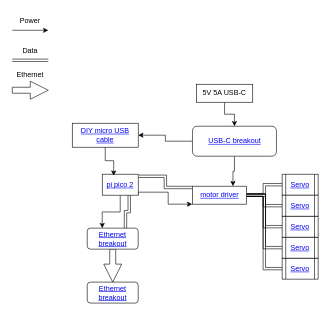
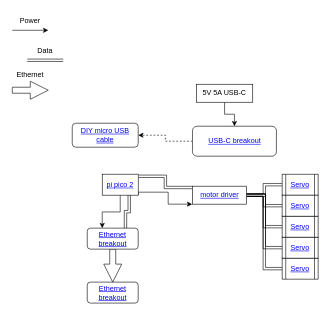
  <mxCell id="0" />
  <mxCell id="1" parent="0" />
  <mxCell id="2" style="edgeStyle=orthogonalEdgeStyle;rounded=0;orthogonalLoop=1;jettySize=auto;html=1;entryX=0.5;entryY=0;entryDx=0;entryDy=0;" parent="1" source="3" target="6" edge="1"><mxGeometry relative="1" as="geometry" /></mxCell>
  <mxCell id="3" value="5V 5A USB-C" style="whiteSpace=wrap;html=1;rounded=0;" parent="1" vertex="1"><mxGeometry x="327" y="140" width="94" height="30" as="geometry" /></mxCell>
- <mxCell id="4" style="edgeStyle=orthogonalEdgeStyle;rounded=0;orthogonalLoop=1;jettySize=auto;html=1;exitX=0;exitY=0.5;exitDx=0;exitDy=0;" parent="1" source="6" target="7" edge="1"><mxGeometry relative="1" as="geometry" /></mxCell>
- <mxCell id="5" style="edgeStyle=orthogonalEdgeStyle;rounded=0;orthogonalLoop=1;jettySize=auto;html=1;entryX=0.75;entryY=0;entryDx=0;entryDy=0;" parent="1" source="6" target="18" edge="1"><mxGeometry relative="1" as="geometry" /></mxCell>
+ <mxCell id="4" style="edgeStyle=orthogonalEdgeStyle;rounded=0;orthogonalLoop=1;jettySize=auto;html=1;exitX=0;exitY=0.5;exitDx=0;exitDy=0;dashed=1;" parent="1" source="6" target="7" edge="1"><mxGeometry relative="1" as="geometry" /></mxCell>
  <mxCell id="6" value="&lt;a href=&quot;https://thepihut.com/products/pololu-usb-2-0-type-c-connector-breakout-board-usb07b&quot;&gt;USB-C breakout&lt;/a&gt;" style="rounded=1;whiteSpace=wrap;html=1;" parent="1" vertex="1"><mxGeometry x="320.5" y="210" width="140" height="50" as="geometry" /></mxCell>
- <mxCell id="7" value="&lt;a href=&quot;https://thepihut.com/products/usb-diy-slim-connector-shell-microb-plug&quot;&gt;DIY micro USB cable&lt;/a&gt;" style="whiteSpace=wrap;html=1;rounded=0;" parent="1" vertex="1"><mxGeometry x="120" y="205" width="110" height="40" as="geometry" /></mxCell>
+ <mxCell id="7" value="&lt;a href=&quot;https://thepihut.com/products/usb-diy-slim-connector-shell-microb-plug&quot;&gt;DIY micro USB cable&lt;/a&gt;" style="rounded=1;whiteSpace=wrap;html=1;" parent="1" vertex="1"><mxGeometry x="120" y="205" width="110" height="40" as="geometry" /></mxCell>
  <mxCell id="8" value="" style="edgeStyle=orthogonalEdgeStyle;rounded=0;orthogonalLoop=1;jettySize=auto;html=1;shape=link;exitX=1.02;exitY=0.1;exitDx=0;exitDy=0;exitPerimeter=0;entryX=-0.008;entryY=0.074;entryDx=0;entryDy=0;entryPerimeter=0;" parent="1" source="11" target="18" edge="1"><mxGeometry relative="1" as="geometry" /></mxCell>
  <mxCell id="9" style="edgeStyle=orthogonalEdgeStyle;rounded=0;orthogonalLoop=1;jettySize=auto;html=1;exitX=1;exitY=1;exitDx=0;exitDy=0;" parent="1" source="11" edge="1"><mxGeometry relative="1" as="geometry"><mxPoint x="320" y="340" as="targetPoint" /><Array as="points"><mxPoint x="230" y="320" /><mxPoint x="280" y="320" /><mxPoint x="280" y="340" /></Array></mxGeometry></mxCell>
  <mxCell id="10" style="edgeStyle=orthogonalEdgeStyle;rounded=0;orthogonalLoop=1;jettySize=auto;html=1;" edge="1" parent="1" source="11" target="30"><mxGeometry relative="1" as="geometry"><Array as="points"><mxPoint x="200" y="353" /><mxPoint x="170" y="353" /></Array></mxGeometry></mxCell>
  <mxCell id="11" value="&lt;a href=&quot;https://thepihut.com/products/raspberry-pi-pico-2&quot;&gt;pi pico 2&lt;/a&gt;" style="rounded=0;whiteSpace=wrap;html=1;rotation=0;" parent="1" vertex="1"><mxGeometry x="170" y="290" width="60" height="35" as="geometry" /></mxCell>
- <mxCell id="12" style="edgeStyle=orthogonalEdgeStyle;rounded=0;orthogonalLoop=1;jettySize=auto;html=1;entryX=0.318;entryY=0.071;entryDx=0;entryDy=0;entryPerimeter=0;" parent="1" source="7" target="11" edge="1"><mxGeometry relative="1" as="geometry" /></mxCell>
  <mxCell id="13" value="" style="edgeStyle=orthogonalEdgeStyle;rounded=0;orthogonalLoop=1;jettySize=auto;html=1;shape=link;" parent="1" source="18" target="24" edge="1"><mxGeometry relative="1" as="geometry" /></mxCell>
  <mxCell id="14" style="edgeStyle=orthogonalEdgeStyle;rounded=0;orthogonalLoop=1;jettySize=auto;html=1;entryX=0;entryY=0.5;entryDx=0;entryDy=0;shape=link;" parent="1" source="18" target="21" edge="1"><mxGeometry relative="1" as="geometry" /></mxCell>
  <mxCell id="15" style="edgeStyle=orthogonalEdgeStyle;rounded=0;orthogonalLoop=1;jettySize=auto;html=1;entryX=0;entryY=0.5;entryDx=0;entryDy=0;shape=link;" parent="1" source="18" target="23" edge="1"><mxGeometry relative="1" as="geometry" /></mxCell>
  <mxCell id="16" style="edgeStyle=orthogonalEdgeStyle;rounded=0;orthogonalLoop=1;jettySize=auto;html=1;entryX=0;entryY=0.5;entryDx=0;entryDy=0;shape=link;" parent="1" source="18" target="22" edge="1"><mxGeometry relative="1" as="geometry" /></mxCell>
  <mxCell id="17" style="edgeStyle=orthogonalEdgeStyle;rounded=0;orthogonalLoop=1;jettySize=auto;html=1;entryX=0;entryY=0.5;entryDx=0;entryDy=0;shape=link;" parent="1" source="18" target="20" edge="1"><mxGeometry relative="1" as="geometry" /></mxCell>
  <mxCell id="18" value="&lt;div&gt;&lt;a href=&quot;https://thepihut.com/products/adafruit-16-channel-12-bit-pwm-servo-driver-i2c-interface-pca9685&quot;&gt;motor driver&lt;/a&gt;&lt;/div&gt;" style="rounded=0;whiteSpace=wrap;html=1;" parent="1" vertex="1"><mxGeometry x="320.5" y="310" width="90" height="30" as="geometry" /></mxCell>
  <mxCell id="19" style="edgeStyle=orthogonalEdgeStyle;rounded=0;orthogonalLoop=1;jettySize=auto;html=1;" parent="1" source="20" target="22" edge="1"><mxGeometry relative="1" as="geometry" /></mxCell>
  <mxCell id="20" value="&lt;a href=&quot;https://thepihut.com/products/towerpro-servo-motor-sg90-digital&quot;&gt;Servo&lt;/a&gt;" style="shape=process;whiteSpace=wrap;html=1;backgroundOutline=1;" parent="1" vertex="1"><mxGeometry x="470" y="430" width="60" height="35" as="geometry" /></mxCell>
  <mxCell id="21" value="&lt;a href=&quot;https://thepihut.com/products/towerpro-servo-motor-sg90-digital&quot;&gt;Servo&lt;/a&gt;" style="shape=process;whiteSpace=wrap;html=1;backgroundOutline=1;" parent="1" vertex="1"><mxGeometry x="470" y="290" width="60" height="35" as="geometry" /></mxCell>
  <mxCell id="22" value="&lt;a href=&quot;https://thepihut.com/products/towerpro-servo-motor-sg90-digital&quot;&gt;Servo&lt;/a&gt;" style="shape=process;whiteSpace=wrap;html=1;backgroundOutline=1;" parent="1" vertex="1"><mxGeometry x="470" y="395" width="60" height="35" as="geometry" /></mxCell>
  <mxCell id="23" value="&lt;a href=&quot;https://thepihut.com/products/towerpro-servo-motor-sg90-digital&quot;&gt;Servo&lt;/a&gt;" style="shape=process;whiteSpace=wrap;html=1;backgroundOutline=1;" parent="1" vertex="1"><mxGeometry x="470" y="360" width="60" height="35" as="geometry" /></mxCell>
  <mxCell id="24" value="&lt;a href=&quot;https://thepihut.com/products/towerpro-servo-motor-sg90-digital&quot;&gt;Servo&lt;/a&gt;" style="shape=process;whiteSpace=wrap;html=1;backgroundOutline=1;" parent="1" vertex="1"><mxGeometry x="470" y="325" width="60" height="35" as="geometry" /></mxCell>
  <mxCell id="25" value="" style="endArrow=classic;html=1;rounded=0;exitX=0;exitY=1;exitDx=0;exitDy=0;entryX=1;entryY=1;entryDx=0;entryDy=0;" parent="1" source="26" target="26" edge="1"><mxGeometry width="50" height="50" relative="1" as="geometry"><mxPoint x="10" y="50" as="sourcePoint" /><mxPoint x="80" y="50" as="targetPoint" /></mxGeometry></mxCell>
  <mxCell id="26" value="Power" style="text;html=1;whiteSpace=wrap;strokeColor=none;fillColor=none;align=center;verticalAlign=middle;rounded=0;" parent="1" vertex="1"><mxGeometry x="20" y="20" width="60" height="30" as="geometry" /></mxCell>
  <mxCell id="27" value="" style="endArrow=none;html=1;rounded=0;shape=link;entryX=1;entryY=1;entryDx=0;entryDy=0;exitX=0;exitY=1;exitDx=0;exitDy=0;" parent="1" source="28" target="28" edge="1"><mxGeometry width="50" height="50" relative="1" as="geometry"><mxPoint x="30" y="170" as="sourcePoint" /><mxPoint x="80" y="120" as="targetPoint" /></mxGeometry></mxCell>
- <mxCell id="28" value="Data" style="text;html=1;whiteSpace=wrap;strokeColor=none;fillColor=none;align=center;verticalAlign=middle;rounded=0;" parent="1" vertex="1"><mxGeometry x="20" y="70" width="60" height="30" as="geometry" /></mxCell>
+ <mxCell id="28" value="Data" style="text;html=1;whiteSpace=wrap;strokeColor=none;fillColor=none;align=center;verticalAlign=middle;rounded=0;" parent="1" vertex="1"><mxGeometry x="45" y="70" width="60" height="30" as="geometry" /></mxCell>
  <mxCell id="29" style="edgeStyle=isometricEdgeStyle;rounded=0;orthogonalLoop=1;jettySize=auto;html=1;entryX=0.5;entryY=0;entryDx=0;entryDy=0;elbow=vertical;shape=arrow;exitX=0.5;exitY=1;exitDx=0;exitDy=0;" edge="1" parent="1" source="30" target="32"><mxGeometry relative="1" as="geometry" /></mxCell>
  <mxCell id="30" value="&lt;a href=&quot;https://thepihut.com/products/rj45-breakout-horizontal&quot;&gt;Ethernet breakout&lt;/a&gt;" style="rounded=1;whiteSpace=wrap;html=1;" vertex="1" parent="1"><mxGeometry x="145" y="380" width="85" height="35" as="geometry" /></mxCell>
  <mxCell id="31" style="edgeStyle=orthogonalEdgeStyle;rounded=0;orthogonalLoop=1;jettySize=auto;html=1;exitX=0.75;exitY=1;exitDx=0;exitDy=0;entryX=0.75;entryY=0;entryDx=0;entryDy=0;shape=link;" edge="1" parent="1" source="11" target="30"><mxGeometry relative="1" as="geometry" /></mxCell>
  <mxCell id="32" value="&lt;a href=&quot;https://thepihut.com/products/rj45-breakout-horizontal&quot;&gt;Ethernet breakout&lt;/a&gt;" style="rounded=1;whiteSpace=wrap;html=1;" vertex="1" parent="1"><mxGeometry x="145" y="470" width="85" height="35" as="geometry" /></mxCell>
  <mxCell id="33" style="edgeStyle=isometricEdgeStyle;rounded=0;orthogonalLoop=1;jettySize=auto;html=1;elbow=vertical;shape=arrow;exitX=0;exitY=1;exitDx=0;exitDy=0;entryX=1;entryY=1;entryDx=0;entryDy=0;" edge="1" parent="1"><mxGeometry relative="1" as="geometry"><mxPoint x="20" y="150" as="sourcePoint" /><mxPoint x="80" y="150" as="targetPoint" /><Array as="points"><mxPoint x="40" y="170" /></Array></mxGeometry></mxCell>
  <mxCell id="34" value="Ethernet" style="text;html=1;whiteSpace=wrap;strokeColor=none;fillColor=none;align=center;verticalAlign=middle;rounded=0;" vertex="1" parent="1"><mxGeometry x="20" y="110" width="60" height="30" as="geometry" /></mxCell>
